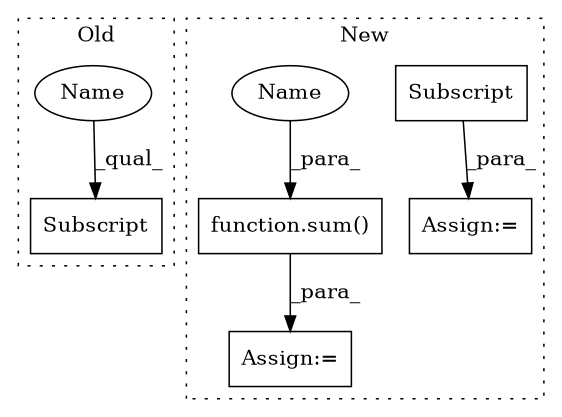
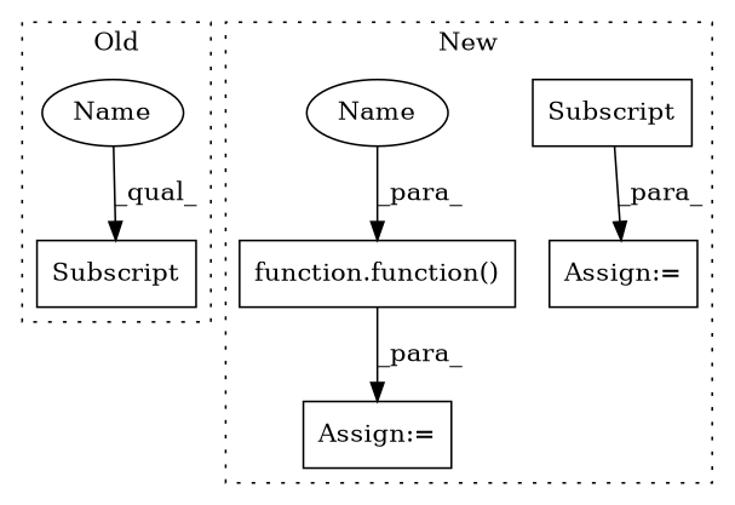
  digraph {
    node [a=63 l=11 shape=box]
    n1 [l="16,0" label=Subscript s="2546,0"]
    n2 [a=87 label=Name s=2546 shape=ellipse]
-   n3 [a=75 l="4,1" label="function.sum()" s="2337,2352"]
+   n3 [a=75 l="4,1" label="function.function()" s="2337,2352"]
    n4 [a=68 l=3 label="Assign:=" s=2320]
    n5 [a=68 l=3 label="Assign:=" s=2502]
    n6 [l="20,0" label=Subscript s="2505,0"]
    n7 [a=87 label=Name s=2341 shape=ellipse]
    subgraph cluster_1 {
      label=Old
      style=dotted
      n1
      n2
    }
    subgraph cluster_2 {
      label=New
      style=dotted
      n3
      n4
      n5
      n6
      n7
    }
    n2 -> n1 [label=_qual_]
    n3 -> n4 [label=_para_]
    n6 -> n5 [label=_para_]
    n7 -> n3 [label=_para_]
  }
